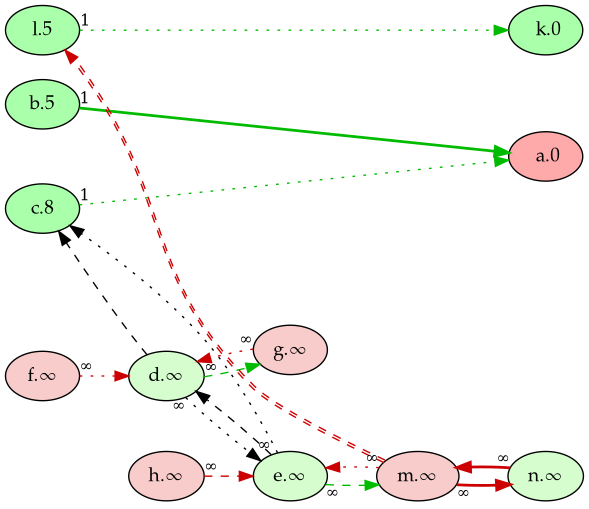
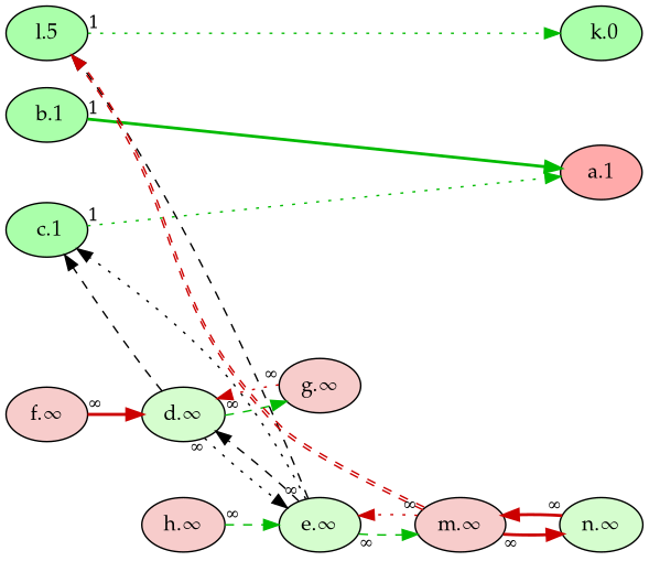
  digraph {
    rankdir=LR
    node [fillcolor="#AAFFAA" fontname=Palatino fontsize=14 style=filled]
    edge [color="#CC0000" dir=forward fontsize=12 labeldistance=1.5 style=dotted taillabel="∞"]
-   n1 [fillcolor="#FFAAAA" label=" a.0"]
+   n1 [fillcolor="#FFAAAA" label="a.1"]
    n2 [label=" k.0"]
    n3 [label="l.5"]
-   n4 [label="c.8"]
-   n5 [label="b.5"]
+   n4 [label=" c.1"]
+   n5 [label=" b.1"]
    n6 [fillcolor="#d5fdce" label="d.∞"]
    n7 [fillcolor="#d5fdce" label="e.∞"]
    n8 [fillcolor="#f7cccb" label="g.∞"]
    n9 [fillcolor="#f7cccb" label="m.∞"]
    n10 [fillcolor="#d5fdce" label="n.∞"]
    n11 [fillcolor="#f7cccb" label="f.∞"]
    n12 [fillcolor="#f7cccb" label="h.∞"]
    subgraph sub_1 {
      rank=max
      n1
      n2
    }
    subgraph sub_2 {
      rank=min
      n3
      n4
      n5
    }
    n3 -> n2 [color="#00BB00" taillabel=1]
    n4 -> n1 [color="#00BB00" taillabel=1]
    n5 -> n1 [color="#00BB00" style=bold taillabel=1]
    n6 -> n4 [color=black constraint=false style=dashed taillabel=""]
    n6 -> n7 [color=black]
    n6 -> n8 [color="#00BB00" style=dashed]
+   n7 -> n3 [color=black constraint=false style=dashed taillabel=""]
    n7 -> n4 [color=black constraint=false taillabel=""]
    n7 -> n6 [color=black style=dashed]
    n7 -> n9 [color="#00BB00" style=dashed]
    n8 -> n6
    n9 -> n3 [color="#CC0000:#CC0000" constraint=false style=dashed taillabel=""]
    n9 -> n7
    n9 -> n10 [style=bold]
    n10 -> n9 [style=bold]
-   n11 -> n6
-   n12 -> n7 [style=dashed]
+   n11 -> n6 [style=bold]
+   n12 -> n7 [color="#00BB00" style=dashed]
  }
